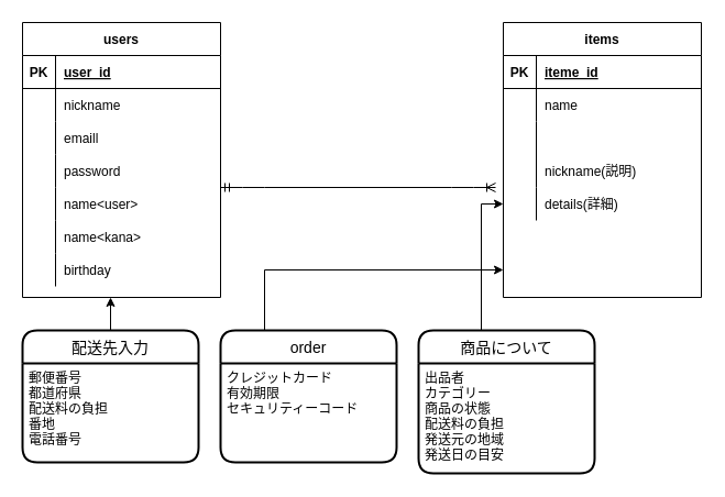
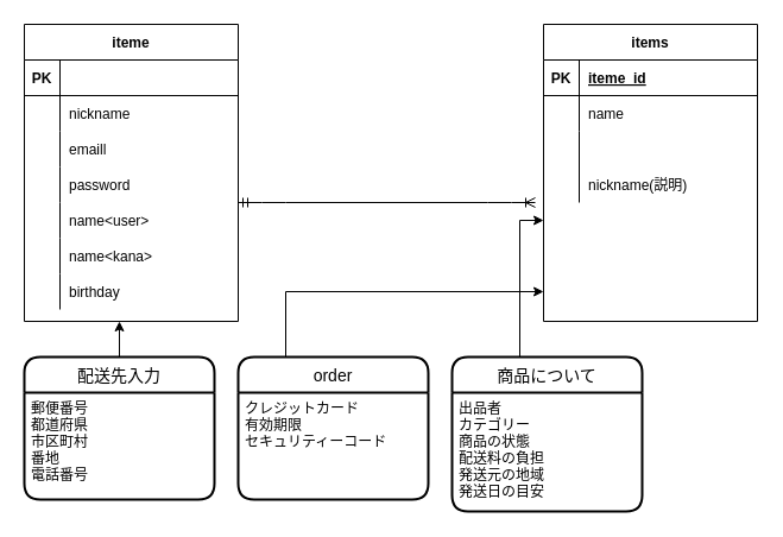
  <mxCell id="0" />
  <mxCell id="1" parent="0" />
- <mxCell id="2" value="users" style="shape=table;startSize=30;container=1;collapsible=1;childLayout=tableLayout;fixedRows=1;rowLines=0;fontStyle=1;align=center;resizeLast=1;" parent="1" vertex="1"><mxGeometry x="20" y="20" width="180" height="250" as="geometry" /></mxCell>
+ <mxCell id="2" value="iteme" style="shape=table;startSize=30;container=1;collapsible=1;childLayout=tableLayout;fixedRows=1;rowLines=0;fontStyle=1;align=center;resizeLast=1;" parent="1" vertex="1"><mxGeometry x="20" y="20" width="180" height="250" as="geometry" /></mxCell>
  <mxCell id="3" value="" style="shape=partialRectangle;collapsible=0;dropTarget=0;pointerEvents=0;fillColor=none;top=0;left=0;bottom=1;right=0;points=[[0,0.5],[1,0.5]];portConstraint=eastwest;" parent="2" vertex="1"><mxGeometry y="30" width="180" height="30" as="geometry" /></mxCell>
  <mxCell id="4" value="PK" style="shape=partialRectangle;connectable=0;fillColor=none;top=0;left=0;bottom=0;right=0;fontStyle=1;overflow=hidden;" parent="3" vertex="1"><mxGeometry width="30" height="30" as="geometry" /></mxCell>
- <mxCell id="5" value="user_id" style="shape=partialRectangle;connectable=0;fillColor=none;top=0;left=0;bottom=0;right=0;align=left;spacingLeft=6;fontStyle=5;overflow=hidden;" parent="3" vertex="1"><mxGeometry x="30" width="150" height="30" as="geometry" /></mxCell>
  <mxCell id="6" value="" style="shape=partialRectangle;collapsible=0;dropTarget=0;pointerEvents=0;fillColor=none;top=0;left=0;bottom=0;right=0;points=[[0,0.5],[1,0.5]];portConstraint=eastwest;" parent="2" vertex="1"><mxGeometry y="60" width="180" height="30" as="geometry" /></mxCell>
  <mxCell id="7" value="" style="shape=partialRectangle;connectable=0;fillColor=none;top=0;left=0;bottom=0;right=0;editable=1;overflow=hidden;" parent="6" vertex="1"><mxGeometry width="30" height="30" as="geometry" /></mxCell>
  <mxCell id="8" value="nickname" style="shape=partialRectangle;connectable=0;fillColor=none;top=0;left=0;bottom=0;right=0;align=left;spacingLeft=6;overflow=hidden;" parent="6" vertex="1"><mxGeometry x="30" width="150" height="30" as="geometry" /></mxCell>
  <mxCell id="9" value="" style="shape=partialRectangle;collapsible=0;dropTarget=0;pointerEvents=0;fillColor=none;top=0;left=0;bottom=0;right=0;points=[[0,0.5],[1,0.5]];portConstraint=eastwest;" parent="2" vertex="1"><mxGeometry y="90" width="180" height="30" as="geometry" /></mxCell>
  <mxCell id="10" value="" style="shape=partialRectangle;connectable=0;fillColor=none;top=0;left=0;bottom=0;right=0;editable=1;overflow=hidden;" parent="9" vertex="1"><mxGeometry width="30" height="30" as="geometry" /></mxCell>
  <mxCell id="11" value="emaill" style="shape=partialRectangle;connectable=0;fillColor=none;top=0;left=0;bottom=0;right=0;align=left;spacingLeft=6;overflow=hidden;" parent="9" vertex="1"><mxGeometry x="30" width="150" height="30" as="geometry" /></mxCell>
  <mxCell id="12" value="" style="shape=partialRectangle;collapsible=0;dropTarget=0;pointerEvents=0;fillColor=none;top=0;left=0;bottom=0;right=0;points=[[0,0.5],[1,0.5]];portConstraint=eastwest;" parent="2" vertex="1"><mxGeometry y="120" width="180" height="30" as="geometry" /></mxCell>
  <mxCell id="13" value="" style="shape=partialRectangle;connectable=0;fillColor=none;top=0;left=0;bottom=0;right=0;editable=1;overflow=hidden;" parent="12" vertex="1"><mxGeometry width="30" height="30" as="geometry" /></mxCell>
  <mxCell id="14" value="password" style="shape=partialRectangle;connectable=0;fillColor=none;top=0;left=0;bottom=0;right=0;align=left;spacingLeft=6;overflow=hidden;" parent="12" vertex="1"><mxGeometry x="30" width="150" height="30" as="geometry" /></mxCell>
  <mxCell id="15" value="" style="shape=partialRectangle;collapsible=0;dropTarget=0;pointerEvents=0;fillColor=none;top=0;left=0;bottom=0;right=0;points=[[0,0.5],[1,0.5]];portConstraint=eastwest;" parent="2" vertex="1"><mxGeometry y="150" width="180" height="30" as="geometry" /></mxCell>
  <mxCell id="16" value="" style="shape=partialRectangle;connectable=0;fillColor=none;top=0;left=0;bottom=0;right=0;editable=1;overflow=hidden;" parent="15" vertex="1"><mxGeometry width="30" height="30" as="geometry" /></mxCell>
  <mxCell id="17" value="name&lt;user&gt;" style="shape=partialRectangle;connectable=0;fillColor=none;top=0;left=0;bottom=0;right=0;align=left;spacingLeft=6;overflow=hidden;" parent="15" vertex="1"><mxGeometry x="30" width="150" height="30" as="geometry" /></mxCell>
  <mxCell id="18" value="" style="shape=partialRectangle;collapsible=0;dropTarget=0;pointerEvents=0;fillColor=none;top=0;left=0;bottom=0;right=0;points=[[0,0.5],[1,0.5]];portConstraint=eastwest;" parent="2" vertex="1"><mxGeometry y="180" width="180" height="30" as="geometry" /></mxCell>
  <mxCell id="19" value="" style="shape=partialRectangle;connectable=0;fillColor=none;top=0;left=0;bottom=0;right=0;editable=1;overflow=hidden;" parent="18" vertex="1"><mxGeometry width="30" height="30" as="geometry" /></mxCell>
  <mxCell id="20" value="name&lt;kana&gt;" style="shape=partialRectangle;connectable=0;fillColor=none;top=0;left=0;bottom=0;right=0;align=left;spacingLeft=6;overflow=hidden;" parent="18" vertex="1"><mxGeometry x="30" width="150" height="30" as="geometry" /></mxCell>
  <mxCell id="21" value="" style="shape=partialRectangle;collapsible=0;dropTarget=0;pointerEvents=0;fillColor=none;top=0;left=0;bottom=0;right=0;points=[[0,0.5],[1,0.5]];portConstraint=eastwest;" parent="2" vertex="1"><mxGeometry y="210" width="180" height="30" as="geometry" /></mxCell>
  <mxCell id="22" value="" style="shape=partialRectangle;connectable=0;fillColor=none;top=0;left=0;bottom=0;right=0;editable=1;overflow=hidden;" parent="21" vertex="1"><mxGeometry width="30" height="30" as="geometry" /></mxCell>
  <mxCell id="23" value="birthday" style="shape=partialRectangle;connectable=0;fillColor=none;top=0;left=0;bottom=0;right=0;align=left;spacingLeft=6;overflow=hidden;" parent="21" vertex="1"><mxGeometry x="30" width="150" height="30" as="geometry" /></mxCell>
  <mxCell id="24" value="" style="edgeStyle=entityRelationEdgeStyle;fontSize=12;html=1;endArrow=ERoneToMany;startArrow=ERmandOne;" parent="1" edge="1"><mxGeometry width="100" height="100" relative="1" as="geometry"><mxPoint x="200" y="170" as="sourcePoint" /><mxPoint x="450" y="170" as="targetPoint" /></mxGeometry></mxCell>
  <mxCell id="25" value="items" style="shape=table;startSize=30;container=1;collapsible=1;childLayout=tableLayout;fixedRows=1;rowLines=0;fontStyle=1;align=center;resizeLast=1;" parent="1" vertex="1"><mxGeometry x="457" y="20" width="180" height="250" as="geometry" /></mxCell>
  <mxCell id="26" value="" style="shape=partialRectangle;collapsible=0;dropTarget=0;pointerEvents=0;fillColor=none;top=0;left=0;bottom=1;right=0;points=[[0,0.5],[1,0.5]];portConstraint=eastwest;" parent="25" vertex="1"><mxGeometry y="30" width="180" height="30" as="geometry" /></mxCell>
  <mxCell id="27" value="PK" style="shape=partialRectangle;connectable=0;fillColor=none;top=0;left=0;bottom=0;right=0;fontStyle=1;overflow=hidden;" parent="26" vertex="1"><mxGeometry width="30" height="30" as="geometry" /></mxCell>
  <mxCell id="28" value="iteme_id" style="shape=partialRectangle;connectable=0;fillColor=none;top=0;left=0;bottom=0;right=0;align=left;spacingLeft=6;fontStyle=5;overflow=hidden;" parent="26" vertex="1"><mxGeometry x="30" width="150" height="30" as="geometry" /></mxCell>
  <mxCell id="29" value="" style="shape=partialRectangle;collapsible=0;dropTarget=0;pointerEvents=0;fillColor=none;top=0;left=0;bottom=0;right=0;points=[[0,0.5],[1,0.5]];portConstraint=eastwest;" parent="25" vertex="1"><mxGeometry y="60" width="180" height="30" as="geometry" /></mxCell>
  <mxCell id="30" value="" style="shape=partialRectangle;connectable=0;fillColor=none;top=0;left=0;bottom=0;right=0;editable=1;overflow=hidden;" parent="29" vertex="1"><mxGeometry width="30" height="30" as="geometry" /></mxCell>
  <mxCell id="31" value="name" style="shape=partialRectangle;connectable=0;fillColor=none;top=0;left=0;bottom=0;right=0;align=left;spacingLeft=6;overflow=hidden;" parent="29" vertex="1"><mxGeometry x="30" width="150" height="30" as="geometry" /></mxCell>
  <mxCell id="32" value="" style="shape=partialRectangle;collapsible=0;dropTarget=0;pointerEvents=0;fillColor=none;top=0;left=0;bottom=0;right=0;points=[[0,0.5],[1,0.5]];portConstraint=eastwest;" parent="25" vertex="1"><mxGeometry y="90" width="180" height="30" as="geometry" /></mxCell>
  <mxCell id="33" value="" style="shape=partialRectangle;connectable=0;fillColor=none;top=0;left=0;bottom=0;right=0;editable=1;overflow=hidden;" parent="32" vertex="1"><mxGeometry width="30" height="30" as="geometry" /></mxCell>
  <mxCell id="34" value="" style="shape=partialRectangle;collapsible=0;dropTarget=0;pointerEvents=0;fillColor=none;top=0;left=0;bottom=0;right=0;points=[[0,0.5],[1,0.5]];portConstraint=eastwest;" parent="25" vertex="1"><mxGeometry y="120" width="180" height="30" as="geometry" /></mxCell>
  <mxCell id="35" value="" style="shape=partialRectangle;connectable=0;fillColor=none;top=0;left=0;bottom=0;right=0;editable=1;overflow=hidden;" parent="34" vertex="1"><mxGeometry width="30" height="30" as="geometry" /></mxCell>
  <mxCell id="36" value="nickname(説明)" style="shape=partialRectangle;connectable=0;fillColor=none;top=0;left=0;bottom=0;right=0;align=left;spacingLeft=6;overflow=hidden;" parent="34" vertex="1"><mxGeometry x="30" width="150" height="30" as="geometry" /></mxCell>
  <mxCell id="37" value="" style="shape=partialRectangle;collapsible=0;dropTarget=0;pointerEvents=0;fillColor=none;top=0;left=0;bottom=0;right=0;points=[[0,0.5],[1,0.5]];portConstraint=eastwest;" parent="25" vertex="1"><mxGeometry y="150" width="180" height="30" as="geometry" /></mxCell>
  <mxCell id="38" value="" style="shape=partialRectangle;connectable=0;fillColor=none;top=0;left=0;bottom=0;right=0;editable=1;overflow=hidden;" parent="37" vertex="1"><mxGeometry width="30" height="30" as="geometry" /></mxCell>
- <mxCell id="39" value="details(詳細)" style="shape=partialRectangle;connectable=0;fillColor=none;top=0;left=0;bottom=0;right=0;align=left;spacingLeft=6;overflow=hidden;" parent="37" vertex="1"><mxGeometry x="30" width="150" height="30" as="geometry" /></mxCell>
  <mxCell id="40" value="" style="shape=partialRectangle;collapsible=0;dropTarget=0;pointerEvents=0;fillColor=none;top=0;left=0;bottom=0;right=0;points=[[0,0.5],[1,0.5]];portConstraint=eastwest;" parent="25" vertex="1"><mxGeometry y="180" width="180" height="30" as="geometry" /></mxCell>
  <mxCell id="41" value="" style="shape=partialRectangle;connectable=0;fillColor=none;top=0;left=0;bottom=0;right=0;editable=1;overflow=hidden;" parent="40" vertex="1"><mxGeometry width="30" height="30" as="geometry" /></mxCell>
  <mxCell id="42" value="" style="shape=partialRectangle;collapsible=0;dropTarget=0;pointerEvents=0;fillColor=none;top=0;left=0;bottom=0;right=0;points=[[0,0.5],[1,0.5]];portConstraint=eastwest;" parent="25" vertex="1"><mxGeometry y="210" width="180" height="30" as="geometry" /></mxCell>
  <mxCell id="43" value="" style="shape=partialRectangle;connectable=0;fillColor=none;top=0;left=0;bottom=0;right=0;editable=1;overflow=hidden;" parent="42" vertex="1"><mxGeometry width="30" height="30" as="geometry" /></mxCell>
  <mxCell id="44" value="配送先入力" style="swimlane;childLayout=stackLayout;horizontal=1;startSize=30;horizontalStack=0;rounded=1;fontSize=14;fontStyle=0;strokeWidth=2;resizeParent=0;resizeLast=1;shadow=0;dashed=0;align=center;" parent="1" vertex="1"><mxGeometry x="20" y="300" width="160" height="120" as="geometry" /></mxCell>
- <mxCell id="45" value="郵便番号&#10;都道府県&#10;配送料の負担&#10;番地&#10;電話番号" style="align=left;strokeColor=none;fillColor=none;spacingLeft=4;fontSize=12;verticalAlign=top;resizable=0;rotatable=0;part=1;" parent="44" vertex="1"><mxGeometry y="30" width="160" height="90" as="geometry" /></mxCell>
+ <mxCell id="45" value="郵便番号&#10;都道府県&#10;市区町村&#10;番地&#10;電話番号" style="align=left;strokeColor=none;fillColor=none;spacingLeft=4;fontSize=12;verticalAlign=top;resizable=0;rotatable=0;part=1;" parent="44" vertex="1"><mxGeometry y="30" width="160" height="90" as="geometry" /></mxCell>
  <mxCell id="46" style="edgeStyle=orthogonalEdgeStyle;rounded=0;orthogonalLoop=1;jettySize=auto;html=1;exitX=0.25;exitY=0;exitDx=0;exitDy=0;" parent="1" source="47" target="42" edge="1"><mxGeometry relative="1" as="geometry" /></mxCell>
  <mxCell id="47" value="order" style="swimlane;childLayout=stackLayout;horizontal=1;startSize=30;horizontalStack=0;rounded=1;fontSize=14;fontStyle=0;strokeWidth=2;resizeParent=0;resizeLast=1;shadow=0;dashed=0;align=center;" parent="1" vertex="1"><mxGeometry x="200" y="300" width="160" height="120" as="geometry" /></mxCell>
  <mxCell id="48" value="クレジットカード&#10;有効期限&#10;セキュリティーコード" style="align=left;strokeColor=none;fillColor=none;spacingLeft=4;fontSize=12;verticalAlign=top;resizable=0;rotatable=0;part=1;" parent="47" vertex="1"><mxGeometry y="30" width="160" height="90" as="geometry" /></mxCell>
  <mxCell id="49" style="edgeStyle=orthogonalEdgeStyle;rounded=0;orthogonalLoop=1;jettySize=auto;html=1;exitX=0.5;exitY=0;exitDx=0;exitDy=0;" parent="1" source="44" edge="1"><mxGeometry relative="1" as="geometry"><mxPoint x="100" y="270" as="targetPoint" /><mxPoint x="100" y="290" as="sourcePoint" /></mxGeometry></mxCell>
  <mxCell id="50" style="edgeStyle=orthogonalEdgeStyle;rounded=0;orthogonalLoop=1;jettySize=auto;html=1;" parent="1" source="51" target="37" edge="1"><mxGeometry relative="1" as="geometry"><Array as="points"><mxPoint x="437" y="185" /></Array></mxGeometry></mxCell>
  <mxCell id="51" value="商品について" style="swimlane;childLayout=stackLayout;horizontal=1;startSize=30;horizontalStack=0;rounded=1;fontSize=14;fontStyle=0;strokeWidth=2;resizeParent=0;resizeLast=1;shadow=0;dashed=0;align=center;" parent="1" vertex="1"><mxGeometry x="380" y="300" width="160" height="130" as="geometry" /></mxCell>
  <mxCell id="52" value="出品者&#10;カテゴリー&#10;商品の状態&#10;配送料の負担&#10;発送元の地域&#10;発送日の目安" style="align=left;strokeColor=none;fillColor=none;spacingLeft=4;fontSize=12;verticalAlign=top;resizable=0;rotatable=0;part=1;" parent="51" vertex="1"><mxGeometry y="30" width="160" height="100" as="geometry" /></mxCell>
